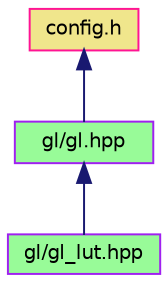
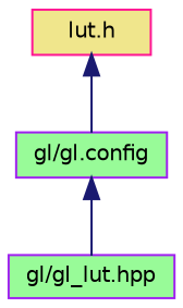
  digraph {
    node [color=purple fillcolor=palegreen fontname=Helvetica fontsize=10 shape=record style=filled]
    edge [color=midnightblue dir=back fontname=Helvetica fontsize=10 labelfontname=Helvetica labelfontsize=10 style=solid]
-   n1 [color=deeppink fillcolor=khaki fontcolor=black height=0.2 label="config.h" width=0.4]
-   n2 [height=0.2 label="gl/gl.hpp" width=0.4]
+   n1 [color=deeppink fillcolor=khaki fontcolor=black height=0.2 label="lut.h" width=0.4]
+   n2 [height=0.2 label="gl/gl.config" width=0.4]
    n3 [height=0.2 label="gl/gl_lut.hpp" width=0.4]
    n1 -> n2
    n2 -> n3
  }
